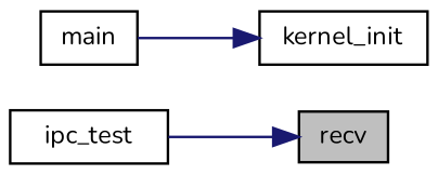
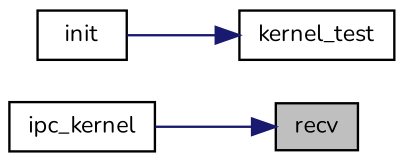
  digraph {
    fontname=Nunito
    rankdir=RL
    node [color=black fillcolor=white fontname=Nunito fontsize=10 shape=record style=filled]
    edge [color=midnightblue dir=back fontname=Nunito fontsize=10 labelfontname=Helvetica labelfontsize=10 style=solid]
    n1 [fillcolor=grey75 fontcolor=black height=0.2 label=recv width=0.4]
-   n2 [height=0.2 label=ipc_test width=0.4]
-   n3 [height=0.2 label=kernel_init width=0.4]
-   n4 [height=0.2 label=main width=0.4]
+   n2 [height=0.2 label=ipc_kernel width=0.4]
+   n3 [height=0.2 label=kernel_test width=0.4]
+   n4 [height=0.2 label=init width=0.4]
    n1 -> n2
    n3 -> n4
  }
